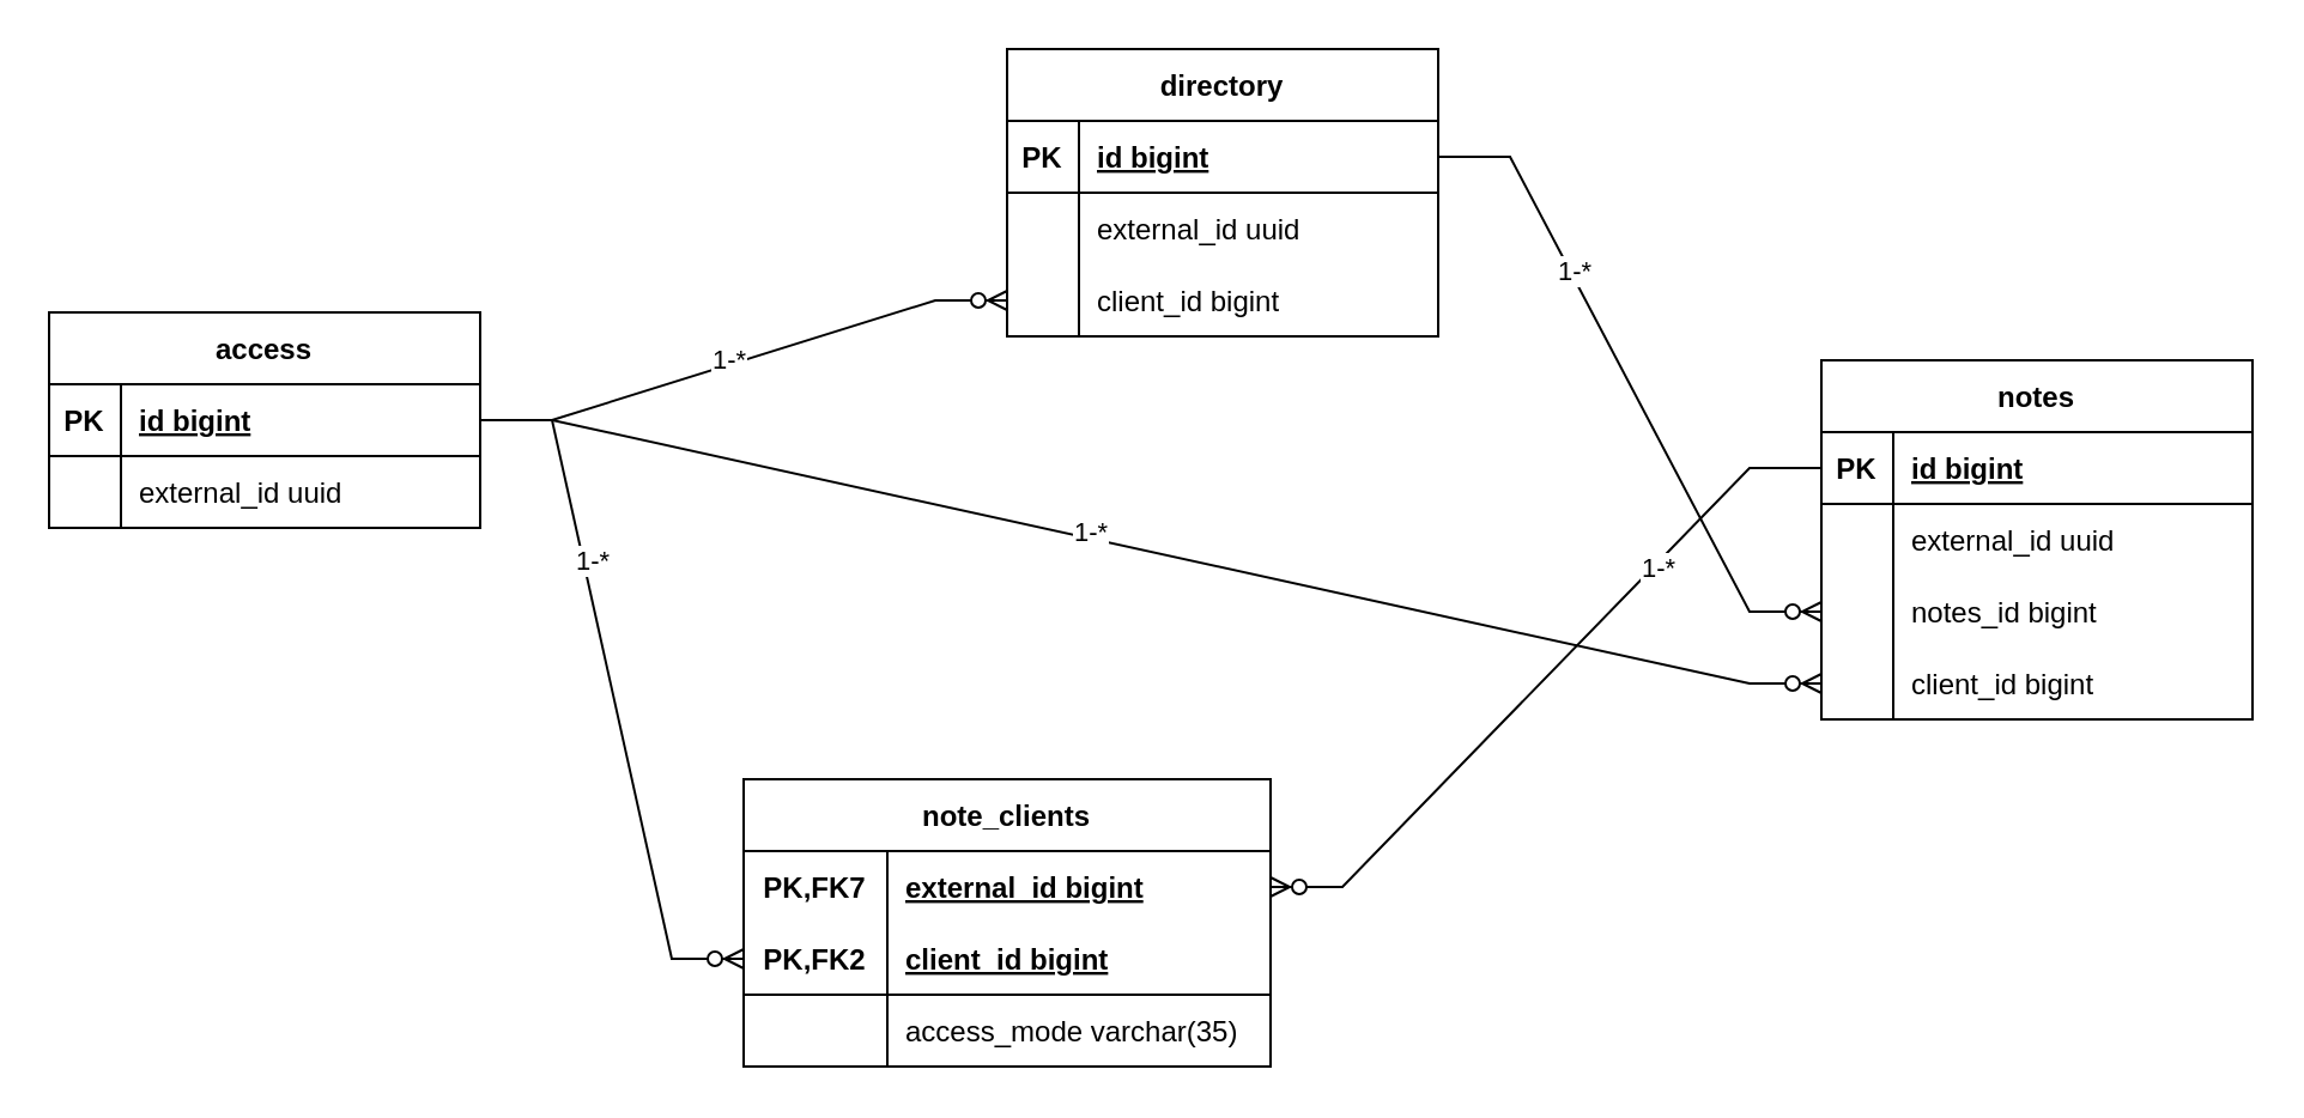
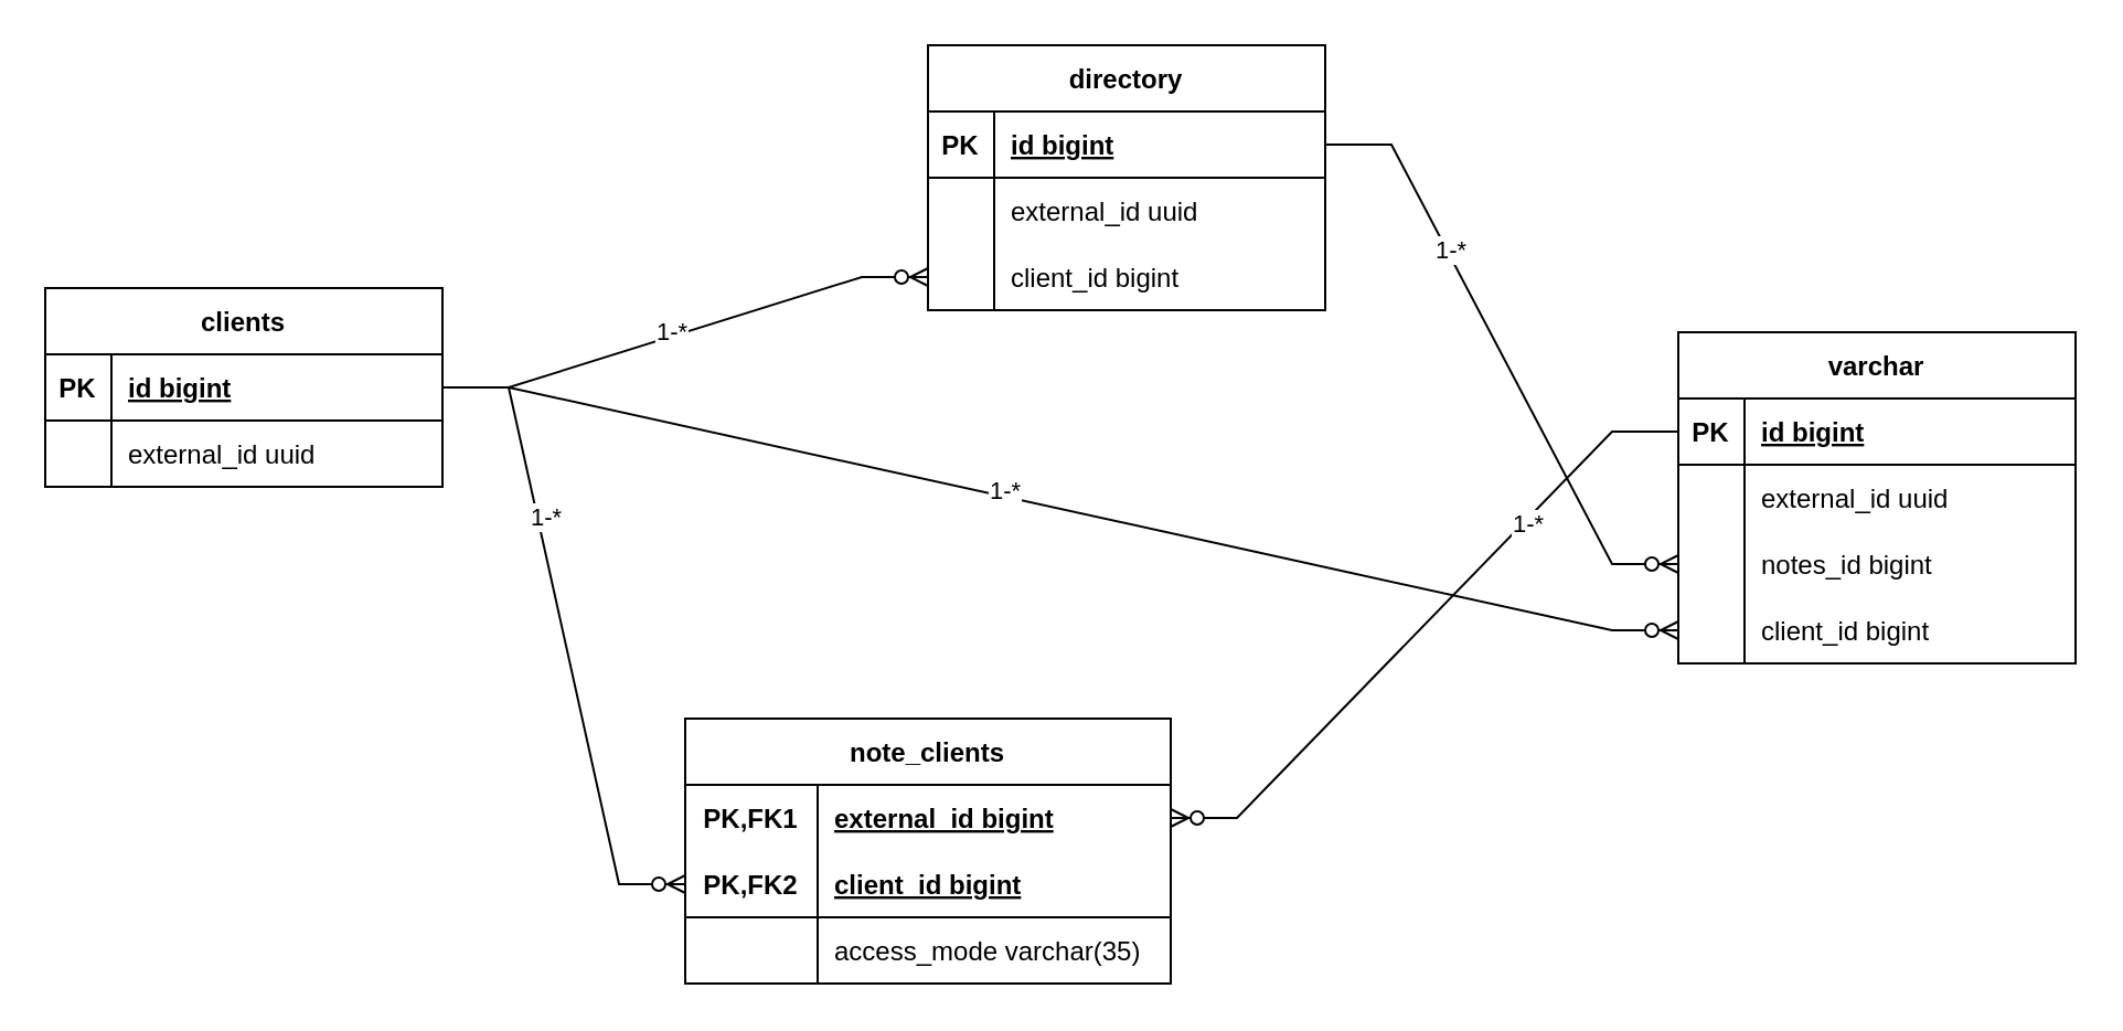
  <mxCell id="0" />
  <mxCell id="1" parent="0" />
- <mxCell id="2" value="access" style="shape=table;startSize=30;container=1;collapsible=1;childLayout=tableLayout;fixedRows=1;rowLines=0;fontStyle=1;align=center;resizeLast=1;" vertex="1" parent="1"><mxGeometry x="20" y="130" width="180" height="90" as="geometry" /></mxCell>
+ <mxCell id="2" value="clients" style="shape=table;startSize=30;container=1;collapsible=1;childLayout=tableLayout;fixedRows=1;rowLines=0;fontStyle=1;align=center;resizeLast=1;" vertex="1" parent="1"><mxGeometry x="20" y="130" width="180" height="90" as="geometry" /></mxCell>
  <mxCell id="3" value="" style="shape=tableRow;horizontal=0;startSize=0;swimlaneHead=0;swimlaneBody=0;fillColor=none;collapsible=0;dropTarget=0;points=[[0,0.5],[1,0.5]];portConstraint=eastwest;top=0;left=0;right=0;bottom=1;" vertex="1" parent="2"><mxGeometry y="30" width="180" height="30" as="geometry" /></mxCell>
  <mxCell id="4" value="PK" style="shape=partialRectangle;connectable=0;fillColor=none;top=0;left=0;bottom=0;right=0;fontStyle=1;overflow=hidden;" vertex="1" parent="3"><mxGeometry width="30" height="30" as="geometry"><mxRectangle width="30" height="30" as="alternateBounds" /></mxGeometry></mxCell>
  <mxCell id="5" value="id bigint" style="shape=partialRectangle;connectable=0;fillColor=none;top=0;left=0;bottom=0;right=0;align=left;spacingLeft=6;fontStyle=5;overflow=hidden;" vertex="1" parent="3"><mxGeometry x="30" width="150" height="30" as="geometry"><mxRectangle width="150" height="30" as="alternateBounds" /></mxGeometry></mxCell>
  <mxCell id="6" value="" style="shape=tableRow;horizontal=0;startSize=0;swimlaneHead=0;swimlaneBody=0;fillColor=none;collapsible=0;dropTarget=0;points=[[0,0.5],[1,0.5]];portConstraint=eastwest;top=0;left=0;right=0;bottom=0;" vertex="1" parent="2"><mxGeometry y="60" width="180" height="30" as="geometry" /></mxCell>
  <mxCell id="7" value="" style="shape=partialRectangle;connectable=0;fillColor=none;top=0;left=0;bottom=0;right=0;editable=1;overflow=hidden;" vertex="1" parent="6"><mxGeometry width="30" height="30" as="geometry"><mxRectangle width="30" height="30" as="alternateBounds" /></mxGeometry></mxCell>
  <mxCell id="8" value="external_id uuid" style="shape=partialRectangle;connectable=0;fillColor=none;top=0;left=0;bottom=0;right=0;align=left;spacingLeft=6;overflow=hidden;" vertex="1" parent="6"><mxGeometry x="30" width="150" height="30" as="geometry"><mxRectangle width="150" height="30" as="alternateBounds" /></mxGeometry></mxCell>
  <mxCell id="9" value="directory" style="shape=table;startSize=30;container=1;collapsible=1;childLayout=tableLayout;fixedRows=1;rowLines=0;fontStyle=1;align=center;resizeLast=1;" vertex="1" parent="1"><mxGeometry x="420" y="20" width="180" height="120" as="geometry" /></mxCell>
  <mxCell id="10" value="" style="shape=tableRow;horizontal=0;startSize=0;swimlaneHead=0;swimlaneBody=0;fillColor=none;collapsible=0;dropTarget=0;points=[[0,0.5],[1,0.5]];portConstraint=eastwest;top=0;left=0;right=0;bottom=1;" vertex="1" parent="9"><mxGeometry y="30" width="180" height="30" as="geometry" /></mxCell>
  <mxCell id="11" value="PK" style="shape=partialRectangle;connectable=0;fillColor=none;top=0;left=0;bottom=0;right=0;fontStyle=1;overflow=hidden;" vertex="1" parent="10"><mxGeometry width="30" height="30" as="geometry"><mxRectangle width="30" height="30" as="alternateBounds" /></mxGeometry></mxCell>
  <mxCell id="12" value="id bigint" style="shape=partialRectangle;connectable=0;fillColor=none;top=0;left=0;bottom=0;right=0;align=left;spacingLeft=6;fontStyle=5;overflow=hidden;" vertex="1" parent="10"><mxGeometry x="30" width="150" height="30" as="geometry"><mxRectangle width="150" height="30" as="alternateBounds" /></mxGeometry></mxCell>
  <mxCell id="13" value="" style="shape=tableRow;horizontal=0;startSize=0;swimlaneHead=0;swimlaneBody=0;fillColor=none;collapsible=0;dropTarget=0;points=[[0,0.5],[1,0.5]];portConstraint=eastwest;top=0;left=0;right=0;bottom=0;" vertex="1" parent="9"><mxGeometry y="60" width="180" height="30" as="geometry" /></mxCell>
  <mxCell id="14" value="" style="shape=partialRectangle;connectable=0;fillColor=none;top=0;left=0;bottom=0;right=0;editable=1;overflow=hidden;" vertex="1" parent="13"><mxGeometry width="30" height="30" as="geometry"><mxRectangle width="30" height="30" as="alternateBounds" /></mxGeometry></mxCell>
  <mxCell id="15" value="external_id uuid" style="shape=partialRectangle;connectable=0;fillColor=none;top=0;left=0;bottom=0;right=0;align=left;spacingLeft=6;overflow=hidden;" vertex="1" parent="13"><mxGeometry x="30" width="150" height="30" as="geometry"><mxRectangle width="150" height="30" as="alternateBounds" /></mxGeometry></mxCell>
  <mxCell id="16" value="" style="shape=tableRow;horizontal=0;startSize=0;swimlaneHead=0;swimlaneBody=0;fillColor=none;collapsible=0;dropTarget=0;points=[[0,0.5],[1,0.5]];portConstraint=eastwest;top=0;left=0;right=0;bottom=0;" vertex="1" parent="9"><mxGeometry y="90" width="180" height="30" as="geometry" /></mxCell>
  <mxCell id="17" value="" style="shape=partialRectangle;connectable=0;fillColor=none;top=0;left=0;bottom=0;right=0;editable=1;overflow=hidden;" vertex="1" parent="16"><mxGeometry width="30" height="30" as="geometry"><mxRectangle width="30" height="30" as="alternateBounds" /></mxGeometry></mxCell>
  <mxCell id="18" value="client_id bigint" style="shape=partialRectangle;connectable=0;fillColor=none;top=0;left=0;bottom=0;right=0;align=left;spacingLeft=6;overflow=hidden;" vertex="1" parent="16"><mxGeometry x="30" width="150" height="30" as="geometry"><mxRectangle width="150" height="30" as="alternateBounds" /></mxGeometry></mxCell>
  <mxCell id="19" value="" style="edgeStyle=entityRelationEdgeStyle;fontSize=12;html=1;endArrow=ERzeroToMany;endFill=1;rounded=0;exitX=1;exitY=0.5;exitDx=0;exitDy=0;entryX=0;entryY=0.5;entryDx=0;entryDy=0;" edge="1" parent="1" source="3" target="16"><mxGeometry width="100" height="100" relative="1" as="geometry"><mxPoint x="410" y="220" as="sourcePoint" /><mxPoint x="510" y="120" as="targetPoint" /></mxGeometry></mxCell>
  <mxCell id="20" value="1-*" style="edgeLabel;html=1;align=center;verticalAlign=middle;resizable=0;points=[];" vertex="1" connectable="0" parent="19"><mxGeometry x="-0.054" y="2" relative="1" as="geometry"><mxPoint as="offset" /></mxGeometry></mxCell>
- <mxCell id="21" value="notes" style="shape=table;startSize=30;container=1;collapsible=1;childLayout=tableLayout;fixedRows=1;rowLines=0;fontStyle=1;align=center;resizeLast=1;" vertex="1" parent="1"><mxGeometry x="760" y="150" width="180" height="150" as="geometry" /></mxCell>
+ <mxCell id="21" value="varchar" style="shape=table;startSize=30;container=1;collapsible=1;childLayout=tableLayout;fixedRows=1;rowLines=0;fontStyle=1;align=center;resizeLast=1;" vertex="1" parent="1"><mxGeometry x="760" y="150" width="180" height="150" as="geometry" /></mxCell>
  <mxCell id="22" value="" style="shape=tableRow;horizontal=0;startSize=0;swimlaneHead=0;swimlaneBody=0;fillColor=none;collapsible=0;dropTarget=0;points=[[0,0.5],[1,0.5]];portConstraint=eastwest;top=0;left=0;right=0;bottom=1;" vertex="1" parent="21"><mxGeometry y="30" width="180" height="30" as="geometry" /></mxCell>
  <mxCell id="23" value="PK" style="shape=partialRectangle;connectable=0;fillColor=none;top=0;left=0;bottom=0;right=0;fontStyle=1;overflow=hidden;" vertex="1" parent="22"><mxGeometry width="30" height="30" as="geometry"><mxRectangle width="30" height="30" as="alternateBounds" /></mxGeometry></mxCell>
  <mxCell id="24" value="id bigint" style="shape=partialRectangle;connectable=0;fillColor=none;top=0;left=0;bottom=0;right=0;align=left;spacingLeft=6;fontStyle=5;overflow=hidden;" vertex="1" parent="22"><mxGeometry x="30" width="150" height="30" as="geometry"><mxRectangle width="150" height="30" as="alternateBounds" /></mxGeometry></mxCell>
  <mxCell id="25" value="" style="shape=tableRow;horizontal=0;startSize=0;swimlaneHead=0;swimlaneBody=0;fillColor=none;collapsible=0;dropTarget=0;points=[[0,0.5],[1,0.5]];portConstraint=eastwest;top=0;left=0;right=0;bottom=0;" vertex="1" parent="21"><mxGeometry y="60" width="180" height="30" as="geometry" /></mxCell>
  <mxCell id="26" value="" style="shape=partialRectangle;connectable=0;fillColor=none;top=0;left=0;bottom=0;right=0;editable=1;overflow=hidden;" vertex="1" parent="25"><mxGeometry width="30" height="30" as="geometry"><mxRectangle width="30" height="30" as="alternateBounds" /></mxGeometry></mxCell>
  <mxCell id="27" value="external_id uuid" style="shape=partialRectangle;connectable=0;fillColor=none;top=0;left=0;bottom=0;right=0;align=left;spacingLeft=6;overflow=hidden;" vertex="1" parent="25"><mxGeometry x="30" width="150" height="30" as="geometry"><mxRectangle width="150" height="30" as="alternateBounds" /></mxGeometry></mxCell>
  <mxCell id="28" value="" style="shape=tableRow;horizontal=0;startSize=0;swimlaneHead=0;swimlaneBody=0;fillColor=none;collapsible=0;dropTarget=0;points=[[0,0.5],[1,0.5]];portConstraint=eastwest;top=0;left=0;right=0;bottom=0;" vertex="1" parent="21"><mxGeometry y="90" width="180" height="30" as="geometry" /></mxCell>
  <mxCell id="29" value="" style="shape=partialRectangle;connectable=0;fillColor=none;top=0;left=0;bottom=0;right=0;editable=1;overflow=hidden;" vertex="1" parent="28"><mxGeometry width="30" height="30" as="geometry"><mxRectangle width="30" height="30" as="alternateBounds" /></mxGeometry></mxCell>
  <mxCell id="30" value="notes_id bigint" style="shape=partialRectangle;connectable=0;fillColor=none;top=0;left=0;bottom=0;right=0;align=left;spacingLeft=6;overflow=hidden;" vertex="1" parent="28"><mxGeometry x="30" width="150" height="30" as="geometry"><mxRectangle width="150" height="30" as="alternateBounds" /></mxGeometry></mxCell>
  <mxCell id="31" value="" style="shape=tableRow;horizontal=0;startSize=0;swimlaneHead=0;swimlaneBody=0;fillColor=none;collapsible=0;dropTarget=0;points=[[0,0.5],[1,0.5]];portConstraint=eastwest;top=0;left=0;right=0;bottom=0;" vertex="1" parent="21"><mxGeometry y="120" width="180" height="30" as="geometry" /></mxCell>
  <mxCell id="32" value="" style="shape=partialRectangle;connectable=0;fillColor=none;top=0;left=0;bottom=0;right=0;editable=1;overflow=hidden;" vertex="1" parent="31"><mxGeometry width="30" height="30" as="geometry"><mxRectangle width="30" height="30" as="alternateBounds" /></mxGeometry></mxCell>
  <mxCell id="33" value="client_id bigint" style="shape=partialRectangle;connectable=0;fillColor=none;top=0;left=0;bottom=0;right=0;align=left;spacingLeft=6;overflow=hidden;" vertex="1" parent="31"><mxGeometry x="30" width="150" height="30" as="geometry"><mxRectangle width="150" height="30" as="alternateBounds" /></mxGeometry></mxCell>
  <mxCell id="34" value="" style="edgeStyle=entityRelationEdgeStyle;fontSize=12;html=1;endArrow=ERzeroToMany;endFill=1;rounded=0;exitX=1;exitY=0.5;exitDx=0;exitDy=0;entryX=0;entryY=0.5;entryDx=0;entryDy=0;" edge="1" parent="1" source="3" target="31"><mxGeometry width="100" height="100" relative="1" as="geometry"><mxPoint x="340" y="330" as="sourcePoint" /><mxPoint x="440" y="230" as="targetPoint" /></mxGeometry></mxCell>
  <mxCell id="35" value="1-*" style="edgeLabel;html=1;align=center;verticalAlign=middle;resizable=0;points=[];" vertex="1" connectable="0" parent="34"><mxGeometry x="-0.094" y="3" relative="1" as="geometry"><mxPoint as="offset" /></mxGeometry></mxCell>
  <mxCell id="36" value="note_clients" style="shape=table;startSize=30;container=1;collapsible=1;childLayout=tableLayout;fixedRows=1;rowLines=0;fontStyle=1;align=center;resizeLast=1;" vertex="1" parent="1"><mxGeometry x="310" y="325" width="220" height="120" as="geometry" /></mxCell>
  <mxCell id="37" value="" style="shape=tableRow;horizontal=0;startSize=0;swimlaneHead=0;swimlaneBody=0;fillColor=none;collapsible=0;dropTarget=0;points=[[0,0.5],[1,0.5]];portConstraint=eastwest;top=0;left=0;right=0;bottom=0;" vertex="1" parent="36"><mxGeometry y="30" width="220" height="30" as="geometry" /></mxCell>
- <mxCell id="38" value="PK,FK7" style="shape=partialRectangle;connectable=0;fillColor=none;top=0;left=0;bottom=0;right=0;fontStyle=1;overflow=hidden;" vertex="1" parent="37"><mxGeometry width="60" height="30" as="geometry"><mxRectangle width="60" height="30" as="alternateBounds" /></mxGeometry></mxCell>
+ <mxCell id="38" value="PK,FK1" style="shape=partialRectangle;connectable=0;fillColor=none;top=0;left=0;bottom=0;right=0;fontStyle=1;overflow=hidden;" vertex="1" parent="37"><mxGeometry width="60" height="30" as="geometry"><mxRectangle width="60" height="30" as="alternateBounds" /></mxGeometry></mxCell>
  <mxCell id="39" value="external_id bigint" style="shape=partialRectangle;connectable=0;fillColor=none;top=0;left=0;bottom=0;right=0;align=left;spacingLeft=6;fontStyle=5;overflow=hidden;" vertex="1" parent="37"><mxGeometry x="60" width="160" height="30" as="geometry"><mxRectangle width="160" height="30" as="alternateBounds" /></mxGeometry></mxCell>
  <mxCell id="40" value="" style="shape=tableRow;horizontal=0;startSize=0;swimlaneHead=0;swimlaneBody=0;fillColor=none;collapsible=0;dropTarget=0;points=[[0,0.5],[1,0.5]];portConstraint=eastwest;top=0;left=0;right=0;bottom=1;" vertex="1" parent="36"><mxGeometry y="60" width="220" height="30" as="geometry" /></mxCell>
  <mxCell id="41" value="PK,FK2" style="shape=partialRectangle;connectable=0;fillColor=none;top=0;left=0;bottom=0;right=0;fontStyle=1;overflow=hidden;" vertex="1" parent="40"><mxGeometry width="60" height="30" as="geometry"><mxRectangle width="60" height="30" as="alternateBounds" /></mxGeometry></mxCell>
  <mxCell id="42" value="client_id bigint" style="shape=partialRectangle;connectable=0;fillColor=none;top=0;left=0;bottom=0;right=0;align=left;spacingLeft=6;fontStyle=5;overflow=hidden;" vertex="1" parent="40"><mxGeometry x="60" width="160" height="30" as="geometry"><mxRectangle width="160" height="30" as="alternateBounds" /></mxGeometry></mxCell>
  <mxCell id="43" value="" style="shape=tableRow;horizontal=0;startSize=0;swimlaneHead=0;swimlaneBody=0;fillColor=none;collapsible=0;dropTarget=0;points=[[0,0.5],[1,0.5]];portConstraint=eastwest;top=0;left=0;right=0;bottom=0;" vertex="1" parent="36"><mxGeometry y="90" width="220" height="30" as="geometry" /></mxCell>
  <mxCell id="44" value="" style="shape=partialRectangle;connectable=0;fillColor=none;top=0;left=0;bottom=0;right=0;editable=1;overflow=hidden;" vertex="1" parent="43"><mxGeometry width="60" height="30" as="geometry"><mxRectangle width="60" height="30" as="alternateBounds" /></mxGeometry></mxCell>
  <mxCell id="45" value="access_mode varchar(35)" style="shape=partialRectangle;connectable=0;fillColor=none;top=0;left=0;bottom=0;right=0;align=left;spacingLeft=6;overflow=hidden;" vertex="1" parent="43"><mxGeometry x="60" width="160" height="30" as="geometry"><mxRectangle width="160" height="30" as="alternateBounds" /></mxGeometry></mxCell>
  <mxCell id="46" value="" style="edgeStyle=entityRelationEdgeStyle;fontSize=12;html=1;endArrow=ERzeroToMany;endFill=1;rounded=0;exitX=1;exitY=0.5;exitDx=0;exitDy=0;entryX=0;entryY=0.5;entryDx=0;entryDy=0;" edge="1" parent="1" source="3" target="40"><mxGeometry width="100" height="100" relative="1" as="geometry"><mxPoint x="240" y="350" as="sourcePoint" /><mxPoint x="340" y="250" as="targetPoint" /></mxGeometry></mxCell>
  <mxCell id="47" value="1-*" style="edgeLabel;html=1;align=center;verticalAlign=middle;resizable=0;points=[];" vertex="1" connectable="0" parent="46"><mxGeometry x="-0.373" y="3" relative="1" as="geometry"><mxPoint as="offset" /></mxGeometry></mxCell>
  <mxCell id="48" value="" style="edgeStyle=entityRelationEdgeStyle;fontSize=12;html=1;endArrow=ERzeroToMany;endFill=1;rounded=0;exitX=0;exitY=0.5;exitDx=0;exitDy=0;entryX=1;entryY=0.5;entryDx=0;entryDy=0;" edge="1" parent="1" source="22" target="37"><mxGeometry width="100" height="100" relative="1" as="geometry"><mxPoint x="630" y="470" as="sourcePoint" /><mxPoint x="730" y="370" as="targetPoint" /></mxGeometry></mxCell>
  <mxCell id="49" value="1-*" style="edgeLabel;html=1;align=center;verticalAlign=middle;resizable=0;points=[];" vertex="1" connectable="0" parent="48"><mxGeometry x="-0.427" y="1" relative="1" as="geometry"><mxPoint as="offset" /></mxGeometry></mxCell>
  <mxCell id="50" value="" style="edgeStyle=entityRelationEdgeStyle;fontSize=12;html=1;endArrow=ERzeroToMany;endFill=1;rounded=0;exitX=1;exitY=0.5;exitDx=0;exitDy=0;entryX=0;entryY=0.5;entryDx=0;entryDy=0;" edge="1" parent="1" source="10" target="28"><mxGeometry width="100" height="100" relative="1" as="geometry"><mxPoint x="710" y="90" as="sourcePoint" /><mxPoint x="810" y="-10" as="targetPoint" /></mxGeometry></mxCell>
  <mxCell id="51" value="1-*" style="edgeLabel;html=1;align=center;verticalAlign=middle;resizable=0;points=[];" vertex="1" connectable="0" parent="50"><mxGeometry x="-0.385" relative="1" as="geometry"><mxPoint x="1" as="offset" /></mxGeometry></mxCell>
